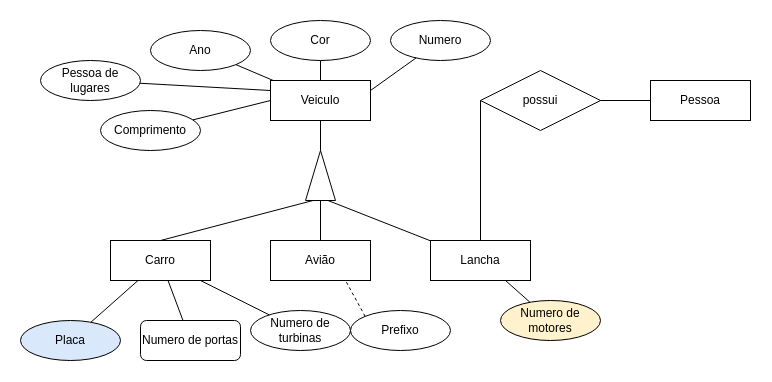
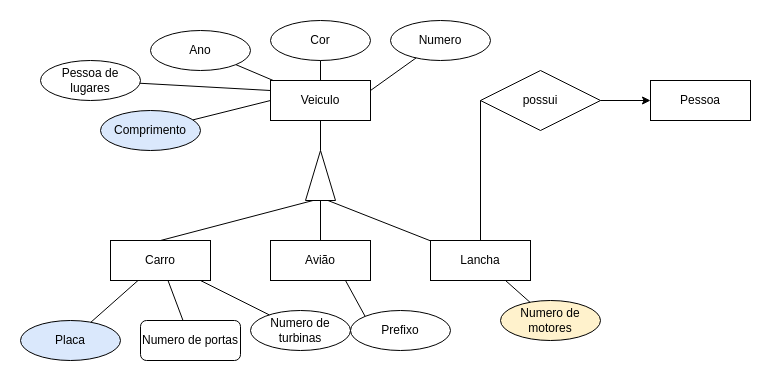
  <mxCell id="0" />
  <mxCell id="1" parent="0" />
  <mxCell id="2" value="Lancha" style="whiteSpace=wrap;html=1;align=center;" parent="1" vertex="1"><mxGeometry x="430" y="240" width="100" height="40" as="geometry" /></mxCell>
  <mxCell id="3" value="Numero" style="ellipse;whiteSpace=wrap;html=1;align=center;" parent="1" vertex="1"><mxGeometry x="390" y="20" width="100" height="40" as="geometry" /></mxCell>
  <mxCell id="4" value="Carro" style="whiteSpace=wrap;html=1;align=center;" parent="1" vertex="1"><mxGeometry x="110" y="240" width="100" height="40" as="geometry" /></mxCell>
  <mxCell id="5" value="Avião" style="whiteSpace=wrap;html=1;align=center;" parent="1" vertex="1"><mxGeometry x="270" y="240" width="100" height="40" as="geometry" /></mxCell>
  <mxCell id="6" value="Veiculo" style="whiteSpace=wrap;html=1;align=center;" parent="1" vertex="1"><mxGeometry x="270" y="80" width="100" height="40" as="geometry" /></mxCell>
  <mxCell id="7" value="Ano" style="ellipse;whiteSpace=wrap;html=1;align=center;" parent="1" vertex="1"><mxGeometry x="150" y="30" width="100" height="40" as="geometry" /></mxCell>
  <mxCell id="8" value="Cor" style="ellipse;whiteSpace=wrap;html=1;align=center;" parent="1" vertex="1"><mxGeometry x="270" y="20" width="100" height="40" as="geometry" /></mxCell>
- <mxCell id="9" value="Comprimento" style="ellipse;whiteSpace=wrap;html=1;align=center;" parent="1" vertex="1"><mxGeometry x="100" y="110" width="100" height="40" as="geometry" /></mxCell>
+ <mxCell id="9" value="Comprimento" style="ellipse;whiteSpace=wrap;html=1;align=center;fillColor=#dae8fc;" parent="1" vertex="1"><mxGeometry x="100" y="110" width="100" height="40" as="geometry" /></mxCell>
  <mxCell id="10" value="Pessoa de lugares" style="ellipse;whiteSpace=wrap;html=1;align=center;" parent="1" vertex="1"><mxGeometry x="40" y="60" width="100" height="40" as="geometry" /></mxCell>
  <mxCell id="11" value="" style="endArrow=none;html=1;rounded=0;entryX=0;entryY=0.5;entryDx=0;entryDy=0;endFill=0;" parent="1" source="9" target="6" edge="1"><mxGeometry relative="1" as="geometry"><mxPoint x="160" y="240" as="sourcePoint" /><mxPoint x="295" y="120" as="targetPoint" /></mxGeometry></mxCell>
  <mxCell id="12" value="" style="endArrow=none;html=1;rounded=0;endFill=0;exitX=1;exitY=1;exitDx=0;exitDy=0;" parent="1" source="7" target="6" edge="1"><mxGeometry relative="1" as="geometry"><mxPoint x="210" y="100" as="sourcePoint" /><mxPoint x="270" y="100" as="targetPoint" /></mxGeometry></mxCell>
  <mxCell id="13" value="" style="endArrow=none;html=1;rounded=0;entryX=0.5;entryY=0;entryDx=0;entryDy=0;endFill=0;" parent="1" source="8" target="6" edge="1"><mxGeometry relative="1" as="geometry"><mxPoint x="235.355" y="64.142" as="sourcePoint" /><mxPoint x="270" y="100" as="targetPoint" /></mxGeometry></mxCell>
  <mxCell id="14" value="" style="endArrow=none;html=1;rounded=0;endFill=0;" parent="1" source="3" edge="1"><mxGeometry relative="1" as="geometry"><mxPoint x="245.355" y="74.142" as="sourcePoint" /><mxPoint x="370" y="90" as="targetPoint" /></mxGeometry></mxCell>
  <mxCell id="15" value="" style="endArrow=none;html=1;rounded=0;endFill=0;" parent="1" source="10" edge="1"><mxGeometry relative="1" as="geometry"><mxPoint x="255.355" y="84.142" as="sourcePoint" /><mxPoint x="270" y="90" as="targetPoint" /></mxGeometry></mxCell>
  <mxCell id="16" value="Placa" style="ellipse;whiteSpace=wrap;html=1;align=center;fillColor=#dae8fc;" parent="1" vertex="1"><mxGeometry x="20" y="320" width="100" height="40" as="geometry" /></mxCell>
  <mxCell id="17" value="Numero de portas" style="whiteSpace=wrap;html=1;align=center;rounded=1;" parent="1" vertex="1"><mxGeometry x="140" y="320" width="100" height="40" as="geometry" /></mxCell>
  <mxCell id="18" value="Numero de turbinas" style="ellipse;whiteSpace=wrap;html=1;align=center;" parent="1" vertex="1"><mxGeometry x="250" y="310" width="100" height="40" as="geometry" /></mxCell>
  <mxCell id="19" value="Prefixo" style="ellipse;whiteSpace=wrap;html=1;align=center;" parent="1" vertex="1"><mxGeometry x="350" y="310" width="100" height="40" as="geometry" /></mxCell>
  <mxCell id="20" value="" style="endArrow=none;html=1;rounded=0;endFill=0;" parent="1" source="16" target="4" edge="1"><mxGeometry relative="1" as="geometry"><mxPoint x="210" y="100" as="sourcePoint" /><mxPoint x="270" y="100" as="targetPoint" /></mxGeometry></mxCell>
  <mxCell id="21" value="" style="endArrow=none;html=1;rounded=0;endFill=0;" parent="1" source="17" target="4" edge="1"><mxGeometry relative="1" as="geometry"><mxPoint x="220" y="110" as="sourcePoint" /><mxPoint x="280" y="110" as="targetPoint" /></mxGeometry></mxCell>
  <mxCell id="22" value="" style="endArrow=none;html=1;rounded=0;endFill=0;" parent="1" source="18" target="4" edge="1"><mxGeometry relative="1" as="geometry"><mxPoint x="230" y="120" as="sourcePoint" /><mxPoint x="290" y="120" as="targetPoint" /></mxGeometry></mxCell>
- <mxCell id="23" value="" style="endArrow=none;html=1;rounded=0;entryX=0.75;entryY=1;entryDx=0;entryDy=0;endFill=0;exitX=0;exitY=0;exitDx=0;exitDy=0;dashed=1;" parent="1" source="19" target="5" edge="1"><mxGeometry relative="1" as="geometry"><mxPoint x="240" y="130" as="sourcePoint" /><mxPoint x="300" y="130" as="targetPoint" /></mxGeometry></mxCell>
+ <mxCell id="23" value="" style="endArrow=none;html=1;rounded=0;entryX=0.75;entryY=1;entryDx=0;entryDy=0;endFill=0;exitX=0;exitY=0;exitDx=0;exitDy=0;" parent="1" source="19" target="5" edge="1"><mxGeometry relative="1" as="geometry"><mxPoint x="240" y="130" as="sourcePoint" /><mxPoint x="300" y="130" as="targetPoint" /></mxGeometry></mxCell>
  <mxCell id="24" value="Numero de motores" style="ellipse;whiteSpace=wrap;html=1;align=center;fillColor=#fff2cc;" parent="1" vertex="1"><mxGeometry x="500" y="300" width="100" height="40" as="geometry" /></mxCell>
  <mxCell id="25" value="" style="endArrow=none;html=1;rounded=0;entryX=0.75;entryY=1;entryDx=0;entryDy=0;endFill=0;" parent="1" source="24" target="2" edge="1"><mxGeometry relative="1" as="geometry"><mxPoint x="384.645" y="325.858" as="sourcePoint" /><mxPoint x="345" y="280" as="targetPoint" /></mxGeometry></mxCell>
  <mxCell id="26" value="possui" style="shape=rhombus;perimeter=rhombusPerimeter;whiteSpace=wrap;html=1;align=center;" parent="1" vertex="1"><mxGeometry x="480" y="70" width="120" height="60" as="geometry" /></mxCell>
  <mxCell id="27" value="Pessoa" style="whiteSpace=wrap;html=1;align=center;" parent="1" vertex="1"><mxGeometry x="650" y="80" width="100" height="40" as="geometry" /></mxCell>
  <mxCell id="28" value="" style="endArrow=none;html=1;rounded=0;endFill=0;exitX=0;exitY=0.5;exitDx=0;exitDy=0;entryX=0.5;entryY=0;entryDx=0;entryDy=0;" parent="1" source="26" target="2" edge="1"><mxGeometry relative="1" as="geometry"><mxPoint x="415.57" y="57.45" as="sourcePoint" /><mxPoint x="370" y="90" as="targetPoint" /></mxGeometry></mxCell>
  <mxCell id="29" value="" style="triangle;whiteSpace=wrap;html=1;rotation=-90;" parent="1" vertex="1"><mxGeometry x="295" y="160" width="50" height="30" as="geometry" /></mxCell>
  <mxCell id="30" value="" style="endArrow=none;html=1;rounded=0;exitX=0.5;exitY=0;exitDx=0;exitDy=0;entryX=0;entryY=0.25;entryDx=0;entryDy=0;" parent="1" source="4" target="29" edge="1"><mxGeometry relative="1" as="geometry"><mxPoint x="260" y="220" as="sourcePoint" /><mxPoint x="420" y="220" as="targetPoint" /></mxGeometry></mxCell>
  <mxCell id="31" value="" style="endArrow=none;html=1;rounded=0;entryX=0;entryY=0.5;entryDx=0;entryDy=0;" parent="1" source="5" target="29" edge="1"><mxGeometry relative="1" as="geometry"><mxPoint x="160" y="240" as="sourcePoint" /><mxPoint x="312.5" y="200" as="targetPoint" /></mxGeometry></mxCell>
  <mxCell id="32" value="" style="endArrow=none;html=1;rounded=0;entryX=0;entryY=0.75;entryDx=0;entryDy=0;" parent="1" source="2" target="29" edge="1"><mxGeometry relative="1" as="geometry"><mxPoint x="170" y="250" as="sourcePoint" /><mxPoint x="322.5" y="210" as="targetPoint" /></mxGeometry></mxCell>
  <mxCell id="33" value="" style="endArrow=none;html=1;rounded=0;exitX=1;exitY=0.5;exitDx=0;exitDy=0;" parent="1" source="29" target="6" edge="1"><mxGeometry relative="1" as="geometry"><mxPoint x="180" y="260" as="sourcePoint" /><mxPoint x="332.5" y="220" as="targetPoint" /></mxGeometry></mxCell>
- <mxCell id="34" value="" style="endArrow=none;html=1;rounded=0;" parent="1" source="26" target="27" edge="1"><mxGeometry relative="1" as="geometry"><mxPoint x="190" y="270" as="sourcePoint" /><mxPoint x="342.5" y="230" as="targetPoint" /></mxGeometry></mxCell>
+ <mxCell id="34" value="" style="endArrow=classic;html=1;rounded=0;" parent="1" source="26" target="27" edge="1"><mxGeometry relative="1" as="geometry"><mxPoint x="190" y="270" as="sourcePoint" /><mxPoint x="342.5" y="230" as="targetPoint" /></mxGeometry></mxCell>
